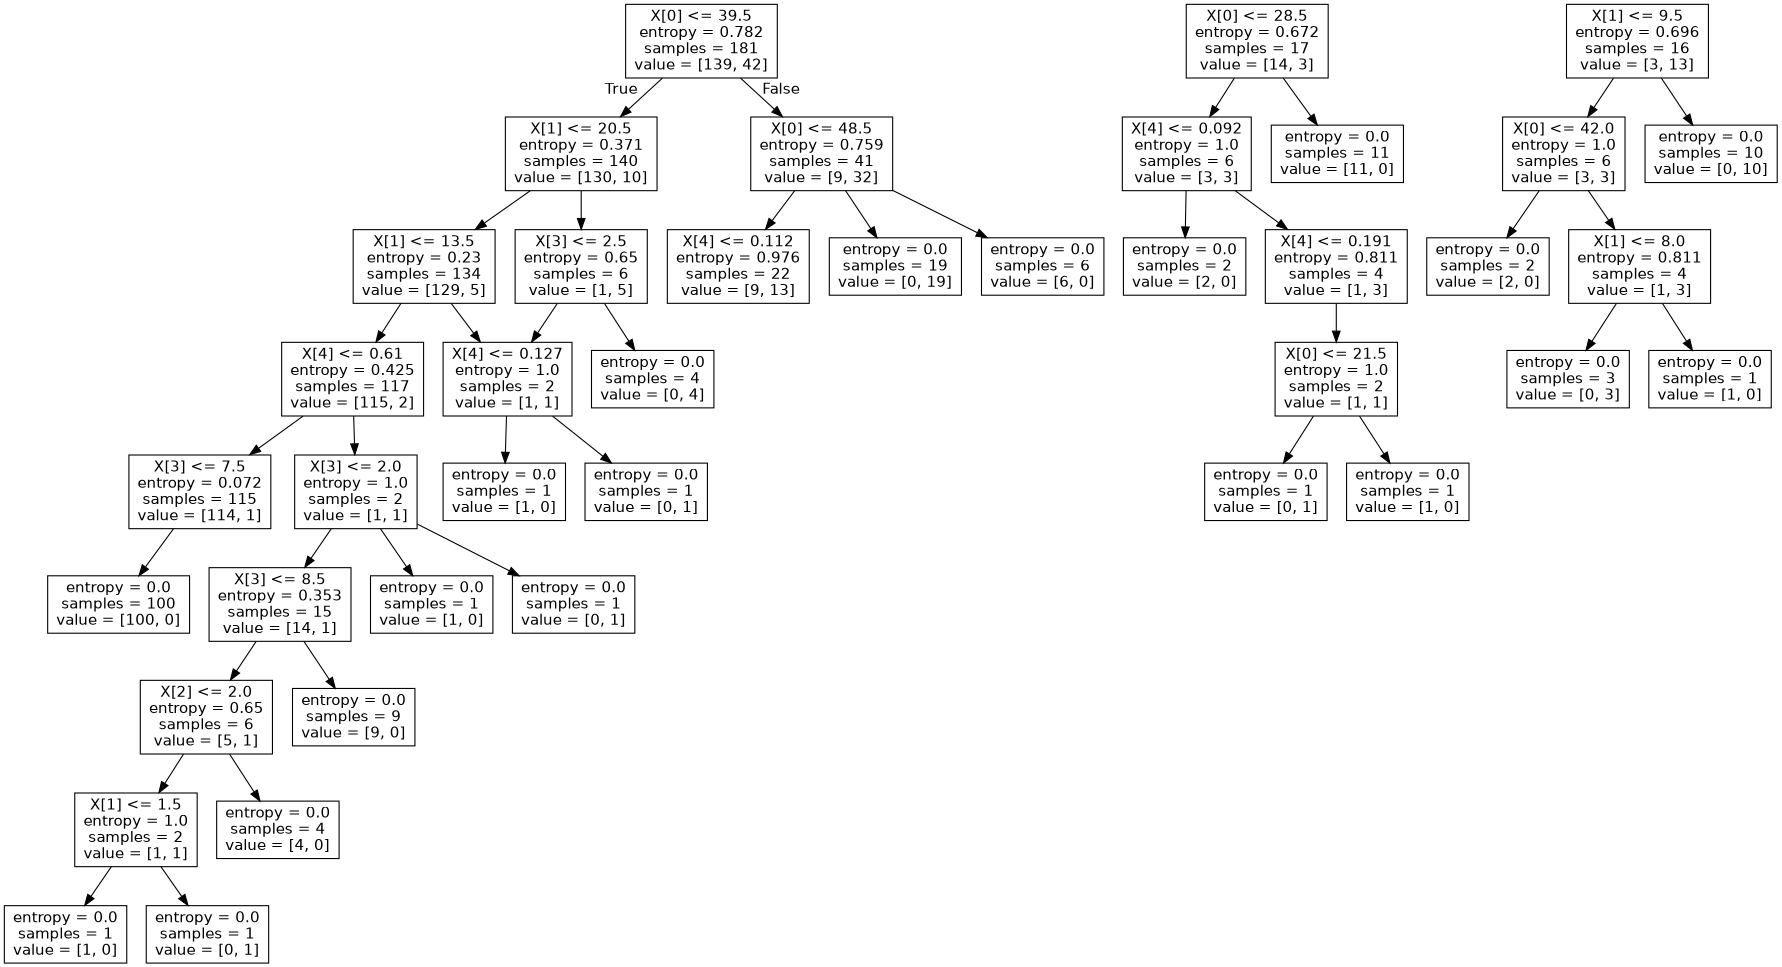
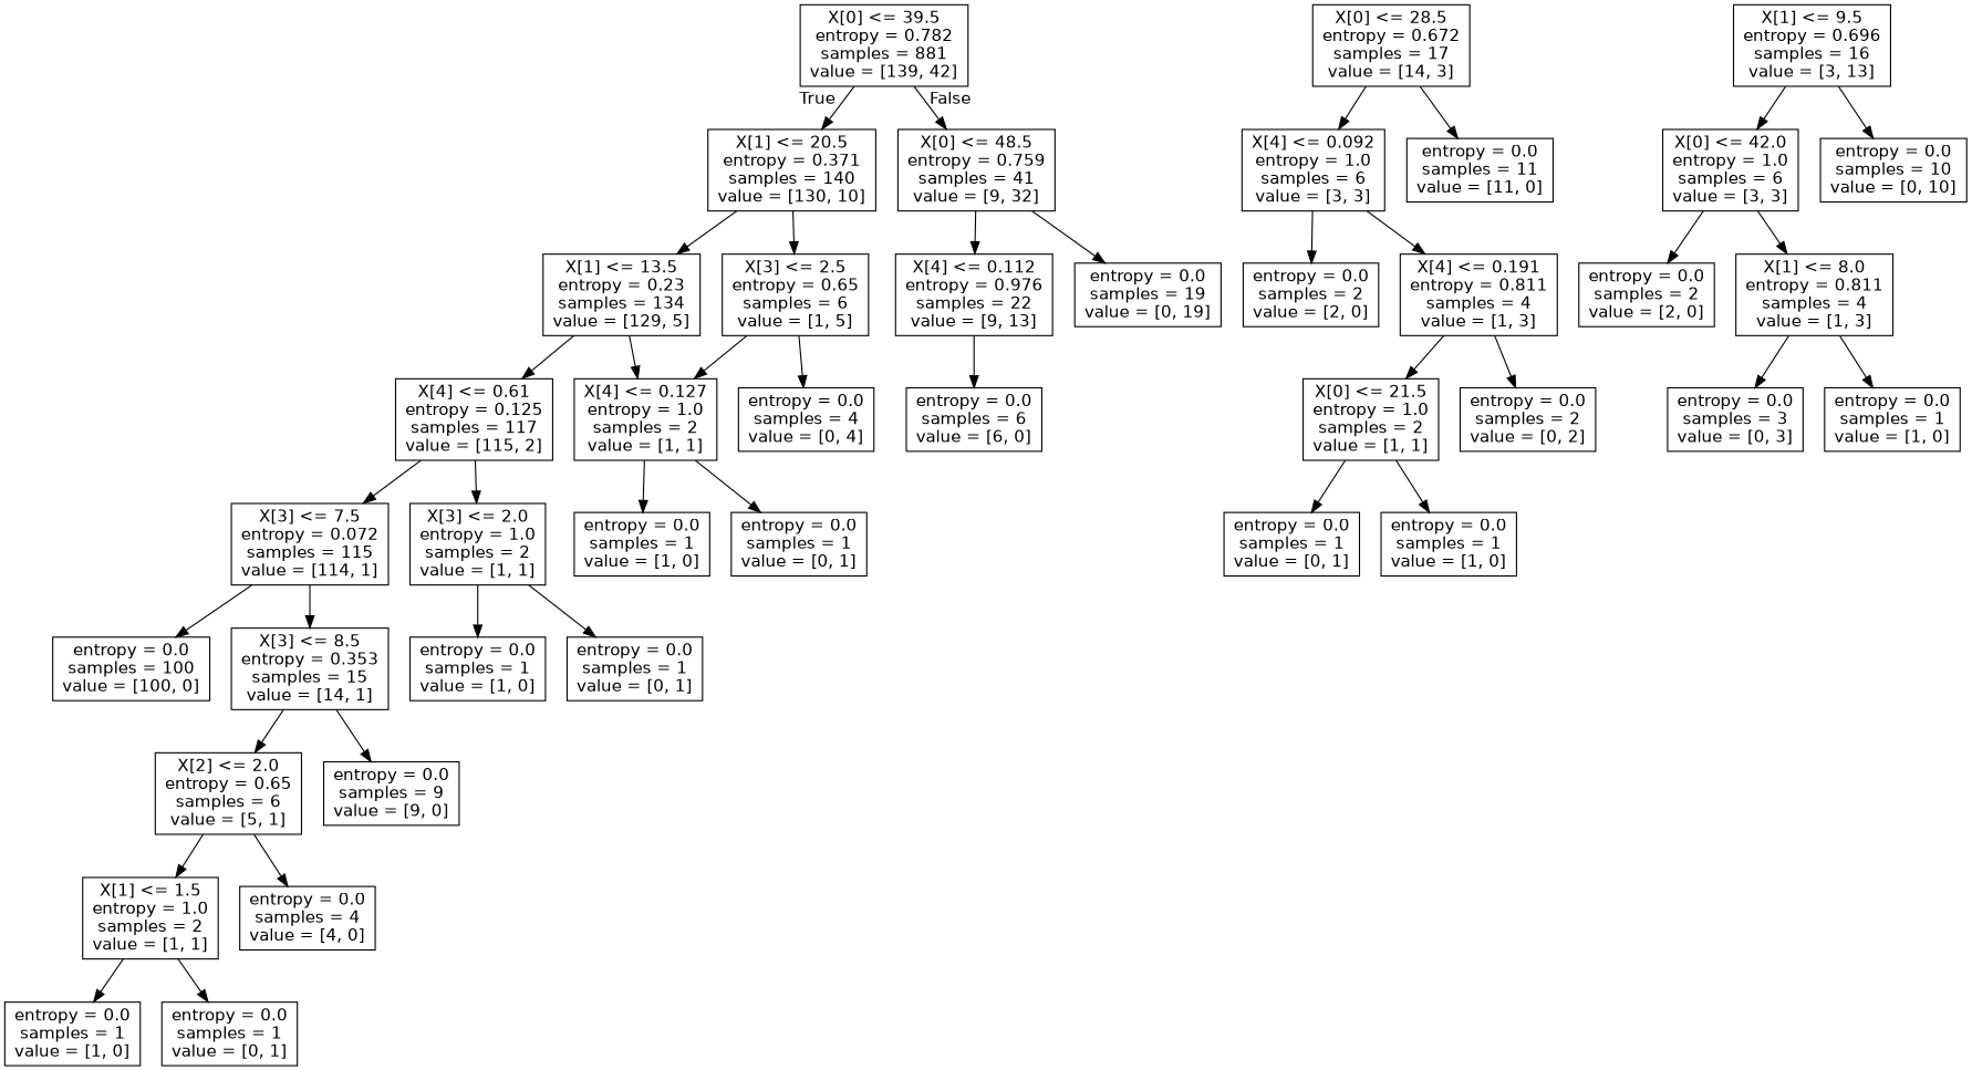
  digraph {
    fontname="DejaVu Sans"
    node [fontname="DejaVu Sans" shape=box]
    edge [fontname="DejaVu Sans"]
-   n1 [label="X[0] <= 39.5\nentropy = 0.782\nsamples = 181\nvalue = [139, 42]"]
+   n1 [label="X[0] <= 39.5\nentropy = 0.782\nsamples = 881\nvalue = [139, 42]"]
    n2 [label="X[1] <= 20.5\nentropy = 0.371\nsamples = 140\nvalue = [130, 10]"]
    n3 [label="X[0] <= 48.5\nentropy = 0.759\nsamples = 41\nvalue = [9, 32]"]
    n4 [label="X[1] <= 13.5\nentropy = 0.23\nsamples = 134\nvalue = [129, 5]"]
    n5 [label="X[3] <= 2.5\nentropy = 0.65\nsamples = 6\nvalue = [1, 5]"]
    n6 [label="X[4] <= 0.112\nentropy = 0.976\nsamples = 22\nvalue = [9, 13]"]
    n7 [label="entropy = 0.0\nsamples = 19\nvalue = [0, 19]"]
-   n8 [label="X[4] <= 0.61\nentropy = 0.425\nsamples = 117\nvalue = [115, 2]"]
+   n8 [label="X[4] <= 0.61\nentropy = 0.125\nsamples = 117\nvalue = [115, 2]"]
    n9 [label="X[4] <= 0.127\nentropy = 1.0\nsamples = 2\nvalue = [1, 1]"]
    n10 [label="entropy = 0.0\nsamples = 4\nvalue = [0, 4]"]
    n11 [label="X[3] <= 7.5\nentropy = 0.072\nsamples = 115\nvalue = [114, 1]"]
    n12 [label="X[3] <= 2.0\nentropy = 1.0\nsamples = 2\nvalue = [1, 1]"]
    n13 [label="X[0] <= 28.5\nentropy = 0.672\nsamples = 17\nvalue = [14, 3]"]
    n14 [label="X[4] <= 0.092\nentropy = 1.0\nsamples = 6\nvalue = [3, 3]"]
    n15 [label="entropy = 0.0\nsamples = 11\nvalue = [11, 0]"]
    n16 [label="entropy = 0.0\nsamples = 100\nvalue = [100, 0]"]
    n17 [label="X[3] <= 8.5\nentropy = 0.353\nsamples = 15\nvalue = [14, 1]"]
    n18 [label="entropy = 0.0\nsamples = 1\nvalue = [1, 0]"]
    n19 [label="entropy = 0.0\nsamples = 1\nvalue = [0, 1]"]
    n20 [label="X[2] <= 2.0\nentropy = 0.65\nsamples = 6\nvalue = [5, 1]"]
    n21 [label="entropy = 0.0\nsamples = 9\nvalue = [9, 0]"]
    n22 [label="X[1] <= 1.5\nentropy = 1.0\nsamples = 2\nvalue = [1, 1]"]
    n23 [label="entropy = 0.0\nsamples = 4\nvalue = [4, 0]"]
    n24 [label="entropy = 0.0\nsamples = 1\nvalue = [1, 0]"]
    n25 [label="entropy = 0.0\nsamples = 1\nvalue = [0, 1]"]
    n26 [label="entropy = 0.0\nsamples = 2\nvalue = [2, 0]"]
    n27 [label="X[4] <= 0.191\nentropy = 0.811\nsamples = 4\nvalue = [1, 3]"]
    n28 [label="X[0] <= 21.5\nentropy = 1.0\nsamples = 2\nvalue = [1, 1]"]
+   n29 [label="entropy = 0.0\nsamples = 2\nvalue = [0, 2]"]
    n30 [label="entropy = 0.0\nsamples = 1\nvalue = [0, 1]"]
    n31 [label="entropy = 0.0\nsamples = 1\nvalue = [1, 0]"]
    n32 [label="entropy = 0.0\nsamples = 1\nvalue = [1, 0]"]
    n33 [label="entropy = 0.0\nsamples = 1\nvalue = [0, 1]"]
    n34 [label="entropy = 0.0\nsamples = 6\nvalue = [6, 0]"]
    n35 [label="X[1] <= 9.5\nentropy = 0.696\nsamples = 16\nvalue = [3, 13]"]
    n36 [label="X[0] <= 42.0\nentropy = 1.0\nsamples = 6\nvalue = [3, 3]"]
    n37 [label="entropy = 0.0\nsamples = 10\nvalue = [0, 10]"]
    n38 [label="entropy = 0.0\nsamples = 2\nvalue = [2, 0]"]
    n39 [label="X[1] <= 8.0\nentropy = 0.811\nsamples = 4\nvalue = [1, 3]"]
    n40 [label="entropy = 0.0\nsamples = 3\nvalue = [0, 3]"]
    n41 [label="entropy = 0.0\nsamples = 1\nvalue = [1, 0]"]
    n1 -> n2 [headlabel=True labelangle=45 labeldistance=2.5]
    n1 -> n3 [headlabel=False labelangle=-45 labeldistance=2.5]
    n2 -> n4
    n2 -> n5
    n3 -> n6
    n3 -> n7
    n4 -> n8
    n4 -> n9
    n5 -> n9
    n5 -> n10
-   n3 -> n34
+   n6 -> n34
    n8 -> n11
    n8 -> n12
    n9 -> n32
    n9 -> n33
    n11 -> n16
-   n12 -> n17
+   n11 -> n17
    n12 -> n18
    n12 -> n19
    n13 -> n14
    n13 -> n15
    n14 -> n26
    n14 -> n27
    n17 -> n20
    n17 -> n21
    n20 -> n22
    n20 -> n23
    n22 -> n24
    n22 -> n25
    n27 -> n28
+   n27 -> n29
    n28 -> n30
    n28 -> n31
    n35 -> n36
    n35 -> n37
    n36 -> n38
    n36 -> n39
    n39 -> n40
    n39 -> n41
  }
